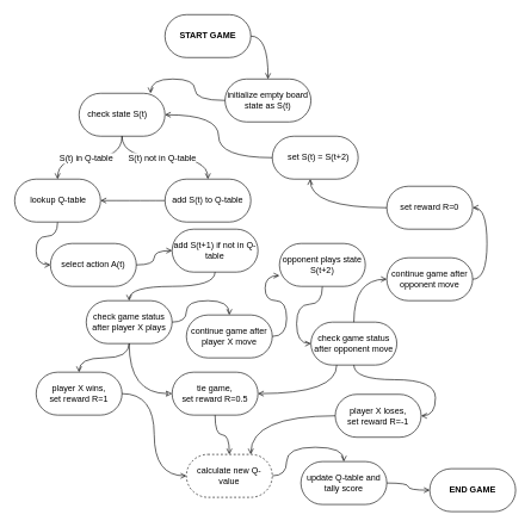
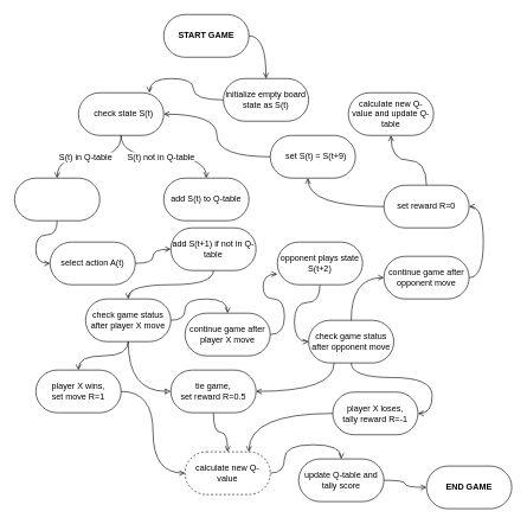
  <mxCell id="0" />
  <mxCell id="1" parent="0" />
  <mxCell id="2" value="" style="group" parent="1" vertex="1" connectable="0"><mxGeometry x="110" y="130" width="120" height="60" as="geometry" /></mxCell>
  <mxCell id="3" value="" style="rounded=1;whiteSpace=wrap;html=1;arcSize=50;" parent="2" vertex="1"><mxGeometry width="120" height="60" as="geometry" /></mxCell>
- <mxCell id="4" value="check state S(t)" style="text;html=1;" parent="2" vertex="1"><mxGeometry x="10" y="15" width="90" height="30" as="geometry" /></mxCell>
+ <mxCell id="4" value="check state S(t)" style="text;html=1;" parent="2" vertex="1"><mxGeometry x="20" y="15" width="90" height="30" as="geometry" /></mxCell>
  <mxCell id="5" value="" style="group" parent="1" vertex="1" connectable="0"><mxGeometry x="260" y="440" width="120" height="60" as="geometry" /></mxCell>
  <mxCell id="6" value="continue game after player X move" style="rounded=1;whiteSpace=wrap;html=1;arcSize=50;" parent="5" vertex="1"><mxGeometry width="120" height="60" as="geometry" /></mxCell>
  <mxCell id="7" value="" style="group" parent="1" vertex="1" connectable="0"><mxGeometry x="230" y="250" width="120" height="60" as="geometry" /></mxCell>
  <mxCell id="8" value="add S(t) to Q-table" style="rounded=1;whiteSpace=wrap;html=1;arcSize=50;" parent="7" vertex="1"><mxGeometry width="120" height="60" as="geometry" /></mxCell>
  <mxCell id="9" value="" style="group" parent="1" vertex="1" connectable="0"><mxGeometry x="240" y="520" width="120" height="60" as="geometry" /></mxCell>
  <mxCell id="10" value="tie game,&lt;br&gt;set reward R=0.5" style="rounded=1;whiteSpace=wrap;html=1;arcSize=50;" parent="9" vertex="1"><mxGeometry width="120" height="60" as="geometry" /></mxCell>
  <mxCell id="11" value="" style="group" parent="1" vertex="1" connectable="0"><mxGeometry x="468" y="551" width="120" height="60" as="geometry" /></mxCell>
- <mxCell id="12" value="player X loses,&lt;br&gt;set reward R=-1" style="rounded=1;whiteSpace=wrap;html=1;arcSize=50;" parent="11" vertex="1"><mxGeometry width="120" height="60" as="geometry" /></mxCell>
+ <mxCell id="12" value="player X loses,&lt;br&gt;tally reward R=-1" style="rounded=1;whiteSpace=wrap;html=1;arcSize=50;" parent="11" vertex="1"><mxGeometry width="120" height="60" as="geometry" /></mxCell>
  <mxCell id="13" value="" style="group" parent="1" vertex="1" connectable="0"><mxGeometry x="540" y="260" width="120" height="60" as="geometry" /></mxCell>
  <mxCell id="14" value="set reward R=0" style="rounded=1;whiteSpace=wrap;html=1;arcSize=50;" parent="13" vertex="1"><mxGeometry width="120" height="60" as="geometry" /></mxCell>
  <mxCell id="15" value="" style="group" parent="1" vertex="1" connectable="0"><mxGeometry x="260" y="635" width="120" height="60" as="geometry" /></mxCell>
  <mxCell id="16" value="calculate new Q-value" style="rounded=1;whiteSpace=wrap;html=1;arcSize=50;dashed=1;" parent="15" vertex="1"><mxGeometry width="120" height="60" as="geometry" /></mxCell>
  <mxCell id="17" value="" style="group" parent="1" vertex="1" connectable="0"><mxGeometry x="240" y="320" width="120" height="60" as="geometry" /></mxCell>
  <mxCell id="18" value="add S(t+1) if not in Q-table" style="rounded=1;whiteSpace=wrap;html=1;arcSize=50;" parent="17" vertex="1"><mxGeometry width="120" height="60" as="geometry" /></mxCell>
  <mxCell id="19" value="" style="group" parent="1" vertex="1" connectable="0"><mxGeometry x="50" y="520" width="120" height="60" as="geometry" /></mxCell>
- <mxCell id="20" value="player X wins,&lt;br&gt;set reward R=1" style="rounded=1;whiteSpace=wrap;html=1;arcSize=50;" parent="19" vertex="1"><mxGeometry width="120" height="60" as="geometry" /></mxCell>
+ <mxCell id="20" value="player X wins,&lt;br&gt;set move R=1" style="rounded=1;whiteSpace=wrap;html=1;arcSize=50;" parent="19" vertex="1"><mxGeometry width="120" height="60" as="geometry" /></mxCell>
  <mxCell id="21" value="&#10;select action A(t)" style="group" parent="1" vertex="1" connectable="0"><mxGeometry x="70" y="340" width="120" height="60" as="geometry" /></mxCell>
  <mxCell id="22" value="select action A(t)" style="rounded=1;whiteSpace=wrap;html=1;arcSize=50;" parent="21" vertex="1"><mxGeometry width="120" height="60" as="geometry" /></mxCell>
  <mxCell id="23" value="" style="group" parent="1" vertex="1" connectable="0"><mxGeometry x="380" y="190" width="120" height="60" as="geometry" /></mxCell>
  <mxCell id="24" value="" style="rounded=1;whiteSpace=wrap;html=1;arcSize=50;" parent="23" vertex="1"><mxGeometry width="120" height="60" as="geometry" /></mxCell>
- <mxCell id="25" value="set S(t) = S(t+2)&lt;br&gt;&amp;nbsp;" style="text;html=1;" parent="23" vertex="1"><mxGeometry x="20" y="15" width="90" height="30" as="geometry" /></mxCell>
+ <mxCell id="25" value="set S(t) = S(t+9)&lt;br&gt;&amp;nbsp;" style="text;html=1;" parent="23" vertex="1"><mxGeometry x="20" y="15" width="90" height="30" as="geometry" /></mxCell>
  <mxCell id="26" value="" style="group" parent="1" vertex="1" connectable="0"><mxGeometry x="434" y="450" width="120" height="60" as="geometry" /></mxCell>
  <mxCell id="27" value="check game status after opponent move" style="rounded=1;whiteSpace=wrap;html=1;arcSize=50;" parent="26" vertex="1"><mxGeometry width="120" height="60" as="geometry" /></mxCell>
  <mxCell id="28" value="" style="group" parent="1" vertex="1" connectable="0"><mxGeometry x="540" y="360" width="120" height="60" as="geometry" /></mxCell>
  <mxCell id="29" value="continue game after opponent move" style="rounded=1;whiteSpace=wrap;html=1;arcSize=50;" parent="28" vertex="1"><mxGeometry width="120" height="60" as="geometry" /></mxCell>
  <mxCell id="30" value="" style="group" parent="1" vertex="1" connectable="0"><mxGeometry x="420" y="645" width="120" height="60" as="geometry" /></mxCell>
  <mxCell id="31" value="update Q-table and tally score" style="rounded=1;whiteSpace=wrap;html=1;arcSize=50;" parent="30" vertex="1"><mxGeometry width="120" height="60" as="geometry" /></mxCell>
  <mxCell id="32" value="" style="group" parent="1" vertex="1" connectable="0"><mxGeometry x="490" y="130" width="120" height="60" as="geometry" /></mxCell>
+ <mxCell id="33" value="&lt;span style=&quot;white-space: normal&quot;&gt;calculate new Q-value and update Q-table&lt;/span&gt;" style="rounded=1;whiteSpace=wrap;html=1;arcSize=50;" parent="32" vertex="1"><mxGeometry width="120" height="60" as="geometry" /></mxCell>
  <mxCell id="34" style="edgeStyle=orthogonalEdgeStyle;curved=1;orthogonalLoop=1;jettySize=auto;html=1;exitX=0.5;exitY=1;exitDx=0;exitDy=0;entryX=0;entryY=0.5;entryDx=0;entryDy=0;endArrow=open;endFill=0;" parent="1" source="35" target="22" edge="1"><mxGeometry relative="1" as="geometry" /></mxCell>
  <mxCell id="35" value="" style="rounded=1;whiteSpace=wrap;html=1;arcSize=50;" parent="1" vertex="1"><mxGeometry x="20" y="250" width="120" height="60" as="geometry" /></mxCell>
- <mxCell id="36" value="lookup Q-table" style="text;html=1;" parent="1" vertex="1"><mxGeometry x="40" y="265" width="100" height="30" as="geometry" /></mxCell>
  <mxCell id="37" style="edgeStyle=orthogonalEdgeStyle;orthogonalLoop=1;jettySize=auto;html=1;entryX=0.5;entryY=0;entryDx=0;entryDy=0;curved=1;endArrow=open;endFill=0;" parent="1" source="3" target="35" edge="1"><mxGeometry relative="1" as="geometry" /></mxCell>
  <mxCell id="38" value="S(t) in Q-table" style="text;html=1;align=center;verticalAlign=middle;resizable=0;points=[];labelBackgroundColor=#ffffff;" parent="37" vertex="1" connectable="0"><mxGeometry x="0.08" relative="1" as="geometry"><mxPoint as="offset" /></mxGeometry></mxCell>
  <mxCell id="39" style="edgeStyle=orthogonalEdgeStyle;curved=1;orthogonalLoop=1;jettySize=auto;html=1;entryX=0.5;entryY=0;entryDx=0;entryDy=0;endArrow=open;endFill=0;" parent="1" source="3" target="8" edge="1"><mxGeometry relative="1" as="geometry" /></mxCell>
  <mxCell id="40" value="S(t) not in Q-table" style="text;html=1;align=center;verticalAlign=middle;resizable=0;points=[];labelBackgroundColor=#ffffff;" parent="39" vertex="1" connectable="0"><mxGeometry x="-0.057" relative="1" as="geometry"><mxPoint as="offset" /></mxGeometry></mxCell>
  <mxCell id="41" value="&#10;select action A(t)" style="group" parent="1" vertex="1" connectable="0"><mxGeometry x="120" y="420" width="120" height="60" as="geometry" /></mxCell>
- <mxCell id="42" value="check game status after player X plays" style="rounded=1;whiteSpace=wrap;html=1;arcSize=50;" parent="41" vertex="1"><mxGeometry width="120" height="60" as="geometry" /></mxCell>
+ <mxCell id="42" value="check game status after player X move" style="rounded=1;whiteSpace=wrap;html=1;arcSize=50;" parent="41" vertex="1"><mxGeometry width="120" height="60" as="geometry" /></mxCell>
  <mxCell id="43" style="edgeStyle=orthogonalEdgeStyle;curved=1;orthogonalLoop=1;jettySize=auto;html=1;entryX=0;entryY=0.5;entryDx=0;entryDy=0;endArrow=open;endFill=0;" parent="1" source="22" target="18" edge="1"><mxGeometry relative="1" as="geometry" /></mxCell>
  <mxCell id="44" value="" style="edgeStyle=orthogonalEdgeStyle;curved=1;orthogonalLoop=1;jettySize=auto;html=1;endArrow=open;endFill=0;" parent="1" source="42" target="20" edge="1"><mxGeometry relative="1" as="geometry" /></mxCell>
  <mxCell id="45" style="edgeStyle=orthogonalEdgeStyle;curved=1;orthogonalLoop=1;jettySize=auto;html=1;entryX=0;entryY=0.5;entryDx=0;entryDy=0;endArrow=classic;endFill=0;" parent="1" source="42" target="10" edge="1"><mxGeometry relative="1" as="geometry"><mxPoint x="210" y="610" as="targetPoint" /></mxGeometry></mxCell>
  <mxCell id="46" style="edgeStyle=orthogonalEdgeStyle;curved=1;orthogonalLoop=1;jettySize=auto;html=1;entryX=0;entryY=0.5;entryDx=0;entryDy=0;endArrow=open;endFill=0;" parent="1" source="47" target="27" edge="1"><mxGeometry relative="1" as="geometry" /></mxCell>
  <mxCell id="47" value="opponent plays state S(t+2)" style="rounded=1;whiteSpace=wrap;html=1;arcSize=50;" parent="1" vertex="1"><mxGeometry x="390" y="340" width="120" height="60" as="geometry" /></mxCell>
  <mxCell id="48" style="edgeStyle=orthogonalEdgeStyle;curved=1;orthogonalLoop=1;jettySize=auto;html=1;exitX=1;exitY=0.5;exitDx=0;exitDy=0;entryX=0.5;entryY=0;entryDx=0;entryDy=0;endArrow=open;endFill=0;" parent="1" source="42" target="6" edge="1"><mxGeometry relative="1" as="geometry" /></mxCell>
  <mxCell id="49" style="edgeStyle=orthogonalEdgeStyle;curved=1;orthogonalLoop=1;jettySize=auto;html=1;entryX=0;entryY=0.75;entryDx=0;entryDy=0;endArrow=open;endFill=0;" parent="1" source="6" target="47" edge="1"><mxGeometry relative="1" as="geometry" /></mxCell>
  <mxCell id="50" style="edgeStyle=orthogonalEdgeStyle;curved=1;orthogonalLoop=1;jettySize=auto;html=1;exitX=1;exitY=0.5;exitDx=0;exitDy=0;entryX=0;entryY=0.5;entryDx=0;entryDy=0;endArrow=open;endFill=0;" parent="1" source="20" target="16" edge="1"><mxGeometry relative="1" as="geometry" /></mxCell>
  <mxCell id="51" style="edgeStyle=orthogonalEdgeStyle;curved=1;orthogonalLoop=1;jettySize=auto;html=1;exitX=1;exitY=0.5;exitDx=0;exitDy=0;entryX=0.5;entryY=0;entryDx=0;entryDy=0;endArrow=open;endFill=0;" parent="1" source="16" target="31" edge="1"><mxGeometry relative="1" as="geometry" /></mxCell>
  <mxCell id="52" style="edgeStyle=orthogonalEdgeStyle;curved=1;orthogonalLoop=1;jettySize=auto;html=1;entryX=0.5;entryY=0;entryDx=0;entryDy=0;endArrow=open;endFill=0;" parent="1" source="10" target="16" edge="1"><mxGeometry relative="1" as="geometry" /></mxCell>
  <mxCell id="53" style="edgeStyle=orthogonalEdgeStyle;curved=1;orthogonalLoop=1;jettySize=auto;html=1;entryX=0.75;entryY=0;entryDx=0;entryDy=0;endArrow=open;endFill=0;" parent="1" source="12" target="16" edge="1"><mxGeometry relative="1" as="geometry" /></mxCell>
  <mxCell id="54" style="edgeStyle=orthogonalEdgeStyle;curved=1;orthogonalLoop=1;jettySize=auto;html=1;exitX=1;exitY=0.5;exitDx=0;exitDy=0;entryX=1;entryY=0.5;entryDx=0;entryDy=0;endArrow=open;endFill=0;" parent="1" source="29" target="14" edge="1"><mxGeometry relative="1" as="geometry" /></mxCell>
+ <mxCell id="55" style="edgeStyle=orthogonalEdgeStyle;curved=1;orthogonalLoop=1;jettySize=auto;html=1;entryX=0.5;entryY=1;entryDx=0;entryDy=0;endArrow=open;endFill=0;" parent="1" source="14" target="33" edge="1"><mxGeometry relative="1" as="geometry" /></mxCell>
  <mxCell id="56" style="edgeStyle=orthogonalEdgeStyle;curved=1;orthogonalLoop=1;jettySize=auto;html=1;exitX=0;exitY=0.5;exitDx=0;exitDy=0;entryX=0.442;entryY=1;entryDx=0;entryDy=0;entryPerimeter=0;endArrow=open;endFill=0;" parent="1" source="14" target="24" edge="1"><mxGeometry relative="1" as="geometry" /></mxCell>
  <mxCell id="57" style="edgeStyle=orthogonalEdgeStyle;curved=1;orthogonalLoop=1;jettySize=auto;html=1;entryX=1;entryY=0.5;entryDx=0;entryDy=0;endArrow=open;endFill=0;" parent="1" source="24" target="3" edge="1"><mxGeometry relative="1" as="geometry" /></mxCell>
  <mxCell id="58" value="" style="group" parent="1" vertex="1" connectable="0"><mxGeometry x="600" y="655" width="120" height="60" as="geometry" /></mxCell>
  <mxCell id="59" value="&lt;b&gt;END GAME&lt;/b&gt;" style="rounded=1;whiteSpace=wrap;html=1;arcSize=50;" parent="58" vertex="1"><mxGeometry width="120" height="60" as="geometry" /></mxCell>
  <mxCell id="60" style="edgeStyle=orthogonalEdgeStyle;curved=1;orthogonalLoop=1;jettySize=auto;html=1;entryX=0;entryY=0.5;entryDx=0;entryDy=0;endArrow=open;endFill=0;" parent="1" source="31" target="59" edge="1"><mxGeometry relative="1" as="geometry" /></mxCell>
  <mxCell id="61" value="" style="group" parent="1" vertex="1" connectable="0"><mxGeometry x="230" y="20" width="120" height="60" as="geometry" /></mxCell>
  <mxCell id="62" value="&lt;b&gt;START GAME&lt;/b&gt;" style="rounded=1;whiteSpace=wrap;html=1;arcSize=50;" parent="61" vertex="1"><mxGeometry width="120" height="60" as="geometry" /></mxCell>
  <mxCell id="63" value="" style="group" parent="1" vertex="1" connectable="0"><mxGeometry x="314" y="110" width="120" height="60" as="geometry" /></mxCell>
  <mxCell id="64" value="initialize&amp;nbsp;empty board state as S(t)" style="rounded=1;whiteSpace=wrap;html=1;arcSize=50;" parent="63" vertex="1"><mxGeometry width="120" height="60" as="geometry" /></mxCell>
  <mxCell id="65" style="edgeStyle=orthogonalEdgeStyle;curved=1;orthogonalLoop=1;jettySize=auto;html=1;endArrow=open;endFill=0;" parent="1" source="62" edge="1"><mxGeometry relative="1" as="geometry"><mxPoint x="374" y="110" as="targetPoint" /></mxGeometry></mxCell>
  <mxCell id="66" style="edgeStyle=orthogonalEdgeStyle;curved=1;orthogonalLoop=1;jettySize=auto;html=1;entryX=0.833;entryY=0;entryDx=0;entryDy=0;entryPerimeter=0;endArrow=open;endFill=0;" parent="1" source="64" target="3" edge="1"><mxGeometry relative="1" as="geometry" /></mxCell>
- <mxCell id="67" style="edgeStyle=orthogonalEdgeStyle;curved=1;orthogonalLoop=1;jettySize=auto;html=1;entryX=1;entryY=0.5;entryDx=0;entryDy=0;endArrow=open;endFill=0;" parent="1" source="8" target="36" edge="1"><mxGeometry relative="1" as="geometry" /></mxCell>
  <mxCell id="68" style="edgeStyle=orthogonalEdgeStyle;curved=1;orthogonalLoop=1;jettySize=auto;html=1;endArrow=open;endFill=0;" parent="1" source="18" target="42" edge="1"><mxGeometry relative="1" as="geometry" /></mxCell>
  <mxCell id="69" style="edgeStyle=orthogonalEdgeStyle;curved=1;orthogonalLoop=1;jettySize=auto;html=1;entryX=0;entryY=0.5;entryDx=0;entryDy=0;endArrow=open;endFill=0;" parent="1" source="27" target="29" edge="1"><mxGeometry relative="1" as="geometry" /></mxCell>
  <mxCell id="70" style="edgeStyle=orthogonalEdgeStyle;curved=1;orthogonalLoop=1;jettySize=auto;html=1;entryX=1;entryY=0.5;entryDx=0;entryDy=0;endArrow=open;endFill=0;" parent="1" source="27" target="10" edge="1"><mxGeometry relative="1" as="geometry"><Array as="points"><mxPoint x="470" y="550" /></Array></mxGeometry></mxCell>
  <mxCell id="71" style="edgeStyle=orthogonalEdgeStyle;curved=1;rounded=0;orthogonalLoop=1;jettySize=auto;html=1;entryX=1;entryY=0.5;entryDx=0;entryDy=0;endArrow=open;endFill=0;" edge="1" parent="1" source="27" target="12"><mxGeometry relative="1" as="geometry" /></mxCell>
